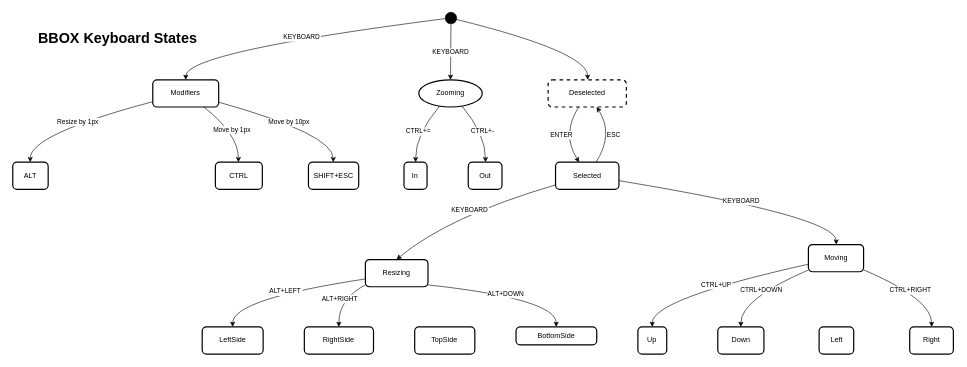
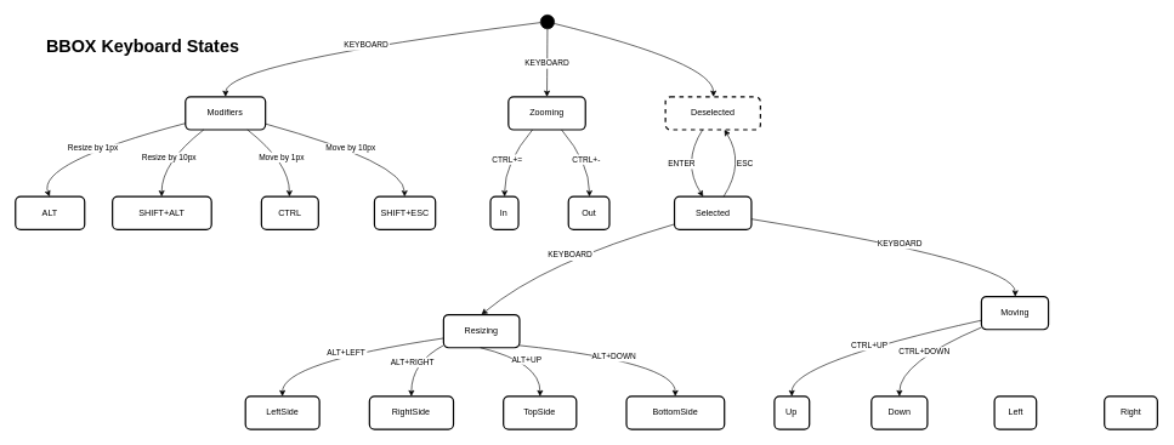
  <mxCell id="0" />
  <mxCell id="1" parent="0" />
  <mxCell id="2" value="" style="ellipse;fillColor=strokeColor;" vertex="1" parent="1"><mxGeometry x="741.084" y="20" width="19.229" height="19.229" as="geometry" /></mxCell>
- <mxCell id="3" value="Zooming" style="ellipse;absoluteArcSize=1;arcSize=14;whiteSpace=wrap;strokeWidth=2;" vertex="1" parent="1"><mxGeometry x="697.132" y="132.627" width="105.759" height="45.325" as="geometry" /></mxCell>
+ <mxCell id="3" value="Zooming" style="rounded=1;absoluteArcSize=1;arcSize=14;whiteSpace=wrap;strokeWidth=2;" vertex="1" parent="1"><mxGeometry x="697.132" y="132.627" width="105.759" height="45.325" as="geometry" /></mxCell>
  <mxCell id="4" value="Modifiers" style="rounded=1;absoluteArcSize=1;arcSize=14;whiteSpace=wrap;strokeWidth=2;" vertex="1" parent="1"><mxGeometry x="253.494" y="132.627" width="109.88" height="45.325" as="geometry" /></mxCell>
- <mxCell id="5" value="ALT" style="rounded=1;absoluteArcSize=1;arcSize=14;whiteSpace=wrap;strokeWidth=2;" vertex="1" parent="1"><mxGeometry x="20" y="269.976" width="59.06" height="45.325" as="geometry" /></mxCell>
+ <mxCell id="5" value="ALT" style="rounded=1;absoluteArcSize=1;arcSize=14;whiteSpace=wrap;strokeWidth=2;" vertex="1" parent="1"><mxGeometry x="20" y="269.976" width="95" height="45.325" as="geometry" /></mxCell>
+ <mxCell id="6" value="SHIFT+ALT" style="rounded=1;absoluteArcSize=1;arcSize=14;whiteSpace=wrap;strokeWidth=2;" vertex="1" parent="1"><mxGeometry x="153.229" y="269.976" width="135.976" height="45.325" as="geometry" /></mxCell>
  <mxCell id="7" value="CTRL" style="rounded=1;absoluteArcSize=1;arcSize=14;whiteSpace=wrap;strokeWidth=2;" vertex="1" parent="1"><mxGeometry x="357.879" y="269.976" width="78.289" height="45.325" as="geometry" /></mxCell>
  <mxCell id="8" value="SHIFT+ESC" style="rounded=1;absoluteArcSize=1;arcSize=14;whiteSpace=wrap;strokeWidth=2;" vertex="1" parent="1"><mxGeometry x="513.084" y="269.976" width="83.783" height="45.325" as="geometry" /></mxCell>
  <mxCell id="9" value="In" style="rounded=1;absoluteArcSize=1;arcSize=14;whiteSpace=wrap;strokeWidth=2;" vertex="1" parent="1"><mxGeometry x="672.41" y="269.976" width="38.458" height="45.325" as="geometry" /></mxCell>
  <mxCell id="10" value="Out" style="rounded=1;absoluteArcSize=1;arcSize=14;whiteSpace=wrap;strokeWidth=2;" vertex="1" parent="1"><mxGeometry x="779.542" y="269.976" width="56.313" height="45.325" as="geometry" /></mxCell>
  <mxCell id="11" value="Deselected" style="rounded=1;absoluteArcSize=1;arcSize=14;whiteSpace=wrap;strokeWidth=2;dashed=1;" vertex="1" parent="1"><mxGeometry x="912.771" y="132.627" width="130.482" height="45.325" as="geometry" /></mxCell>
  <mxCell id="12" value="Selected" style="rounded=1;absoluteArcSize=1;arcSize=14;whiteSpace=wrap;strokeWidth=2;" vertex="1" parent="1"><mxGeometry x="925.132" y="269.976" width="105.759" height="45.325" as="geometry" /></mxCell>
  <mxCell id="13" value="Resizing" style="rounded=1;absoluteArcSize=1;arcSize=14;whiteSpace=wrap;strokeWidth=2;" vertex="1" parent="1"><mxGeometry x="608.012" y="432.325" width="104.386" height="45.325" as="geometry" /></mxCell>
  <mxCell id="14" value="Moving" style="rounded=1;absoluteArcSize=1;arcSize=14;whiteSpace=wrap;strokeWidth=2;" vertex="1" parent="1"><mxGeometry x="1346.795" y="407.325" width="92.024" height="45.325" as="geometry" /></mxCell>
  <mxCell id="15" value="Up" style="rounded=1;absoluteArcSize=1;arcSize=14;whiteSpace=wrap;strokeWidth=2;" vertex="1" parent="1"><mxGeometry x="1062.482" y="544.675" width="48.072" height="45.325" as="geometry" /></mxCell>
  <mxCell id="16" value="Down" style="rounded=1;absoluteArcSize=1;arcSize=14;whiteSpace=wrap;strokeWidth=2;" vertex="1" parent="1"><mxGeometry x="1195.711" y="544.675" width="76.916" height="45.325" as="geometry" /></mxCell>
  <mxCell id="17" value="Left" style="rounded=1;absoluteArcSize=1;arcSize=14;whiteSpace=wrap;strokeWidth=2;" vertex="1" parent="1"><mxGeometry x="1364.65" y="544.675" width="57.687" height="45.325" as="geometry" /></mxCell>
  <mxCell id="18" value="Right" style="rounded=1;absoluteArcSize=1;arcSize=14;whiteSpace=wrap;strokeWidth=2;" vertex="1" parent="1"><mxGeometry x="1515.735" y="544.675" width="72.795" height="45.325" as="geometry" /></mxCell>
  <mxCell id="19" value="LeftSide" style="rounded=1;absoluteArcSize=1;arcSize=14;whiteSpace=wrap;strokeWidth=2;" vertex="1" parent="1"><mxGeometry x="335.904" y="544.675" width="101.639" height="45.325" as="geometry" /></mxCell>
  <mxCell id="20" value="RightSide" style="rounded=1;absoluteArcSize=1;arcSize=14;whiteSpace=wrap;strokeWidth=2;" vertex="1" parent="1"><mxGeometry x="506.217" y="544.675" width="115.373" height="45.325" as="geometry" /></mxCell>
  <mxCell id="21" value="TopSide" style="rounded=1;absoluteArcSize=1;arcSize=14;whiteSpace=wrap;strokeWidth=2;" vertex="1" parent="1"><mxGeometry x="690.265" y="544.675" width="100.265" height="45.325" as="geometry" /></mxCell>
- <mxCell id="22" value="BottomSide" style="rounded=1;absoluteArcSize=1;arcSize=14;whiteSpace=wrap;strokeWidth=2;" vertex="1" parent="1"><mxGeometry x="859.205" y="544.675" width="134.602" height="30" as="geometry" /></mxCell>
+ <mxCell id="22" value="BottomSide" style="rounded=1;absoluteArcSize=1;arcSize=14;whiteSpace=wrap;strokeWidth=2;" vertex="1" parent="1"><mxGeometry x="859.205" y="544.675" width="134.602" height="45.325" as="geometry" /></mxCell>
  <mxCell id="23" value="KEYBOARD" style="curved=1;startArrow=none;;exitX=0.467;exitY=1;entryX=0.5;entryY=-0.012;rounded=0;" edge="1" parent="1" source="2" target="3"><mxGeometry relative="1" as="geometry"><Array as="points" /></mxGeometry></mxCell>
  <mxCell id="24" value="KEYBOARD" style="curved=1;startArrow=none;;exitX=-0.033;exitY=0.563;entryX=0.501;entryY=-0.012;rounded=0;" edge="1" parent="1" source="2" target="4"><mxGeometry relative="1" as="geometry"><Array as="points"><mxPoint x="308.434" y="85.928" /></Array></mxGeometry></mxCell>
  <mxCell id="25" value="Resize by 1px" style="curved=1;startArrow=none;;exitX=0.002;exitY=0.803;entryX=0.494;entryY=-0.006;rounded=0;" edge="1" parent="1" source="4" target="5"><mxGeometry relative="1" as="geometry"><Array as="points"><mxPoint x="48.843" y="223.277" /></Array></mxGeometry></mxCell>
+ <mxCell id="26" value="Resize by 10px" style="curved=1;startArrow=none;;exitX=0.241;exitY=0.976;entryX=0.497;entryY=-0.006;rounded=0;" edge="1" parent="1" source="4" target="6"><mxGeometry relative="1" as="geometry"><Array as="points"><mxPoint x="220.53" y="223.277" /></Array></mxGeometry></mxCell>
  <mxCell id="27" value="Move by 1px" style="curved=1;startArrow=none;;exitX=0.761;exitY=0.976;entryX=0.49;entryY=-0.006;rounded=0;" edge="1" parent="1" source="4" target="7"><mxGeometry relative="1" as="geometry"><Array as="points"><mxPoint x="396.337" y="223.277" /></Array></mxGeometry></mxCell>
  <mxCell id="28" value="Move by 10px" style="curved=1;startArrow=none;;exitX=1.0;exitY=0.821;entryX=0.494;entryY=-0.006;rounded=0;" edge="1" parent="1" source="4" target="8"><mxGeometry relative="1" as="geometry"><Array as="points"><mxPoint x="554.289" y="223.277" /></Array></mxGeometry></mxCell>
  <mxCell id="29" value="CTRL+=" style="curved=1;startArrow=none;;exitX=0.321;exitY=0.976;entryX=0.506;entryY=-0.006;rounded=0;" edge="1" parent="1" source="3" target="9"><mxGeometry relative="1" as="geometry"><Array as="points"><mxPoint x="691.639" y="223.277" /></Array></mxGeometry></mxCell>
  <mxCell id="30" value="CTRL+-" style="curved=1;startArrow=none;;exitX=0.68;exitY=0.976;entryX=0.51;entryY=-0.006;rounded=0;" edge="1" parent="1" source="3" target="10"><mxGeometry relative="1" as="geometry"><Array as="points"><mxPoint x="808.385" y="223.277" /></Array></mxGeometry></mxCell>
  <mxCell id="31" value="" style="curved=1;startArrow=none;;exitX=0.967;exitY=0.623;entryX=0.505;entryY=-0.012;rounded=0;" edge="1" parent="1" source="2" target="11"><mxGeometry relative="1" as="geometry"><Array as="points"><mxPoint x="978.699" y="85.928" /></Array></mxGeometry></mxCell>
  <mxCell id="32" value="ENTER" style="curved=1;startArrow=none;;exitX=0.396;exitY=0.976;entryX=0.372;entryY=-0.006;rounded=0;" edge="1" parent="1" source="11" target="12"><mxGeometry relative="1" as="geometry"><Array as="points"><mxPoint x="934.747" y="223.277" /></Array></mxGeometry></mxCell>
  <mxCell id="33" value="ESC" style="curved=1;startArrow=none;;exitX=0.64;exitY=-0.006;entryX=0.614;entryY=0.976;rounded=0;" edge="1" parent="1" source="12" target="11"><mxGeometry relative="1" as="geometry"><Array as="points"><mxPoint x="1022.651" y="223.277" /></Array></mxGeometry></mxCell>
  <mxCell id="34" value="KEYBOARD" style="curved=1;startArrow=none;;exitX=0.004;exitY=0.833;entryX=0.498;entryY=-5.78e-8;rounded=0;" edge="1" parent="1" source="12" target="13"><mxGeometry relative="1" as="geometry"><Array as="points"><mxPoint x="745.205" y="360.627" /></Array></mxGeometry></mxCell>
  <mxCell id="35" value="KEYBOARD" style="curved=1;startArrow=none;;exitX=1.008;exitY=0.682;entryX=0.504;entryY=-5.78e-8;rounded=0;" edge="1" parent="1" source="12" target="14"><mxGeometry relative="1" as="geometry"><Array as="points"><mxPoint x="1393.494" y="360.627" /></Array></mxGeometry></mxCell>
  <mxCell id="36" value="CTRL+UP" style="curved=1;startArrow=none;;exitX=0.007;exitY=0.72;entryX=0.497;entryY=0.006;rounded=0;" edge="1" parent="1" source="14" target="15"><mxGeometry relative="1" as="geometry"><Array as="points"><mxPoint x="1085.831" y="497.976" /></Array></mxGeometry></mxCell>
  <mxCell id="37" value="CTRL+DOWN" style="curved=1;startArrow=none;;exitX=0.007;exitY=0.93;entryX=0.5;entryY=0.006;rounded=0;" edge="1" parent="1" source="14" target="16"><mxGeometry relative="1" as="geometry"><Array as="points"><mxPoint x="1234.169" y="497.976" /></Array></mxGeometry></mxCell>
- <mxCell id="38" value="CTRL+RIGHT" style="curved=1;startArrow=none;;exitX=1.001;exitY=0.93;entryX=0.501;entryY=0.006;rounded=0;" edge="1" parent="1" source="14" target="18"><mxGeometry relative="1" as="geometry"><Array as="points"><mxPoint x="1552.819" y="497.976" /></Array></mxGeometry></mxCell>
  <mxCell id="39" value="ALT+LEFT" style="curved=1;startArrow=none;;exitX=-0.004;exitY=0.716;entryX=0.499;entryY=0.006;rounded=0;" edge="1" parent="1" source="13" target="19"><mxGeometry relative="1" as="geometry"><Array as="points"><mxPoint x="386.723" y="497.976" /></Array></mxGeometry></mxCell>
  <mxCell id="40" value="ALT+RIGHT" style="curved=1;startArrow=none;;exitX=-0.004;exitY=0.933;entryX=0.499;entryY=0.006;rounded=0;" edge="1" parent="1" source="13" target="20"><mxGeometry relative="1" as="geometry"><Array as="points"><mxPoint x="563.904" y="497.976" /></Array></mxGeometry></mxCell>
+ <mxCell id="41" value="ALT+UP" style="curved=1;startArrow=none;;exitX=0.484;exitY=0.988;entryX=0.501;entryY=0.006;rounded=0;" edge="1" parent="1" source="13" target="21"><mxGeometry relative="1" as="geometry"><Array as="points"><mxPoint x="741.084" y="497.976" /></Array></mxGeometry></mxCell>
  <mxCell id="42" value="ALT+DOWN" style="curved=1;startArrow=none;;exitX=1.001;exitY=0.933;entryX=0.498;entryY=0.006;rounded=0;" edge="1" parent="1" source="13" target="22"><mxGeometry relative="1" as="geometry"><Array as="points"><mxPoint x="926.506" y="497.976" /></Array></mxGeometry></mxCell>
  <mxCell id="43" value="BBOX Keyboard States" style="pluginMarkdown=1;text;align=center;verticalAlign=middle;resizable=1;points=[];autosize=1;strokeColor=none;fillColor=none;fontSize=24;fontStyle=1;movable=1;rotatable=1;deletable=1;editable=1;connectable=1;" vertex="1" parent="1"><mxGeometry x="50" y="40" width="290" height="40" as="geometry" /></mxCell>
